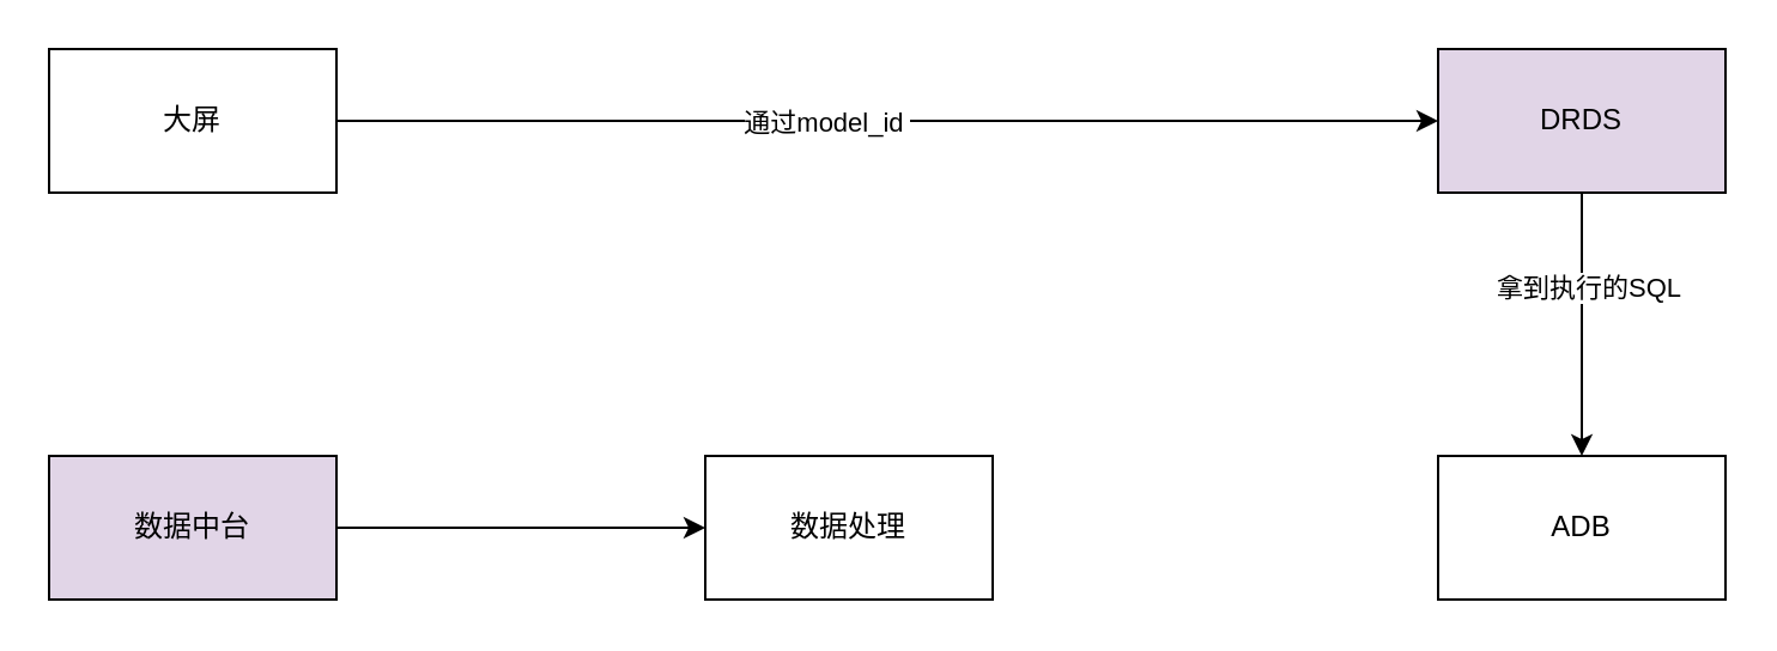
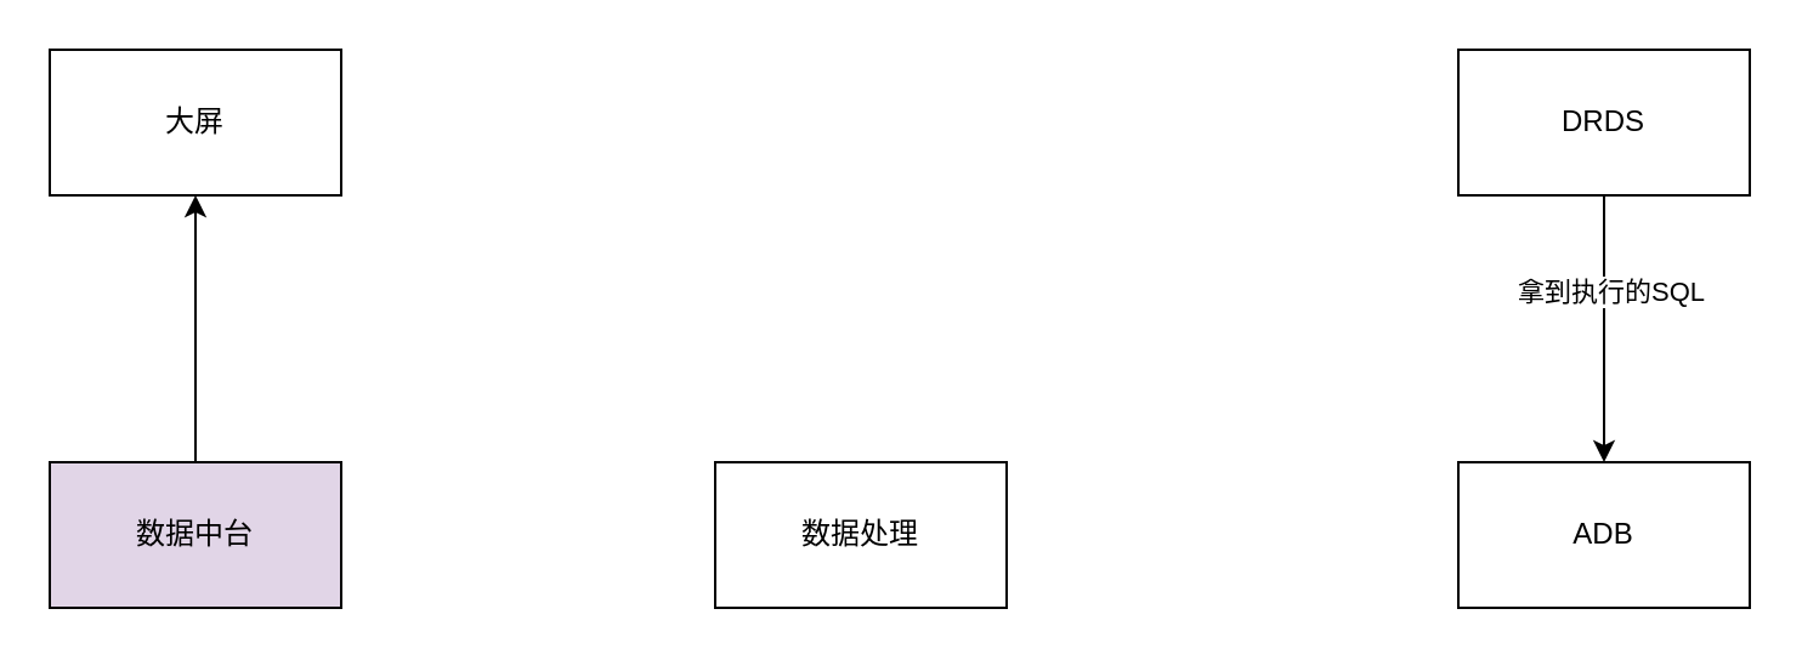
  <mxCell id="0" />
  <mxCell id="1" parent="0" />
- <mxCell id="2" value="" style="edgeStyle=orthogonalEdgeStyle;rounded=0;orthogonalLoop=1;jettySize=auto;html=1;" edge="1" parent="1" source="4" target="7"><mxGeometry relative="1" as="geometry" /></mxCell>
- <mxCell id="3" value="通过model_id&amp;nbsp;" style="edgeLabel;html=1;align=center;verticalAlign=middle;resizable=0;points=[];" vertex="1" connectable="0" parent="2"><mxGeometry x="-0.211" y="2" relative="1" as="geometry"><mxPoint x="23" y="2" as="offset" /></mxGeometry></mxCell>
  <mxCell id="4" value="大屏" style="rounded=0;whiteSpace=wrap;html=1;" vertex="1" parent="1"><mxGeometry x="20" y="20" width="120" height="60" as="geometry" /></mxCell>
  <mxCell id="5" value="" style="edgeStyle=orthogonalEdgeStyle;rounded=0;orthogonalLoop=1;jettySize=auto;html=1;" edge="1" parent="1" source="7" target="8"><mxGeometry relative="1" as="geometry" /></mxCell>
  <mxCell id="6" value="拿到执行的SQL" style="edgeLabel;html=1;align=center;verticalAlign=middle;resizable=0;points=[];" vertex="1" connectable="0" parent="5"><mxGeometry x="-0.29" y="2" relative="1" as="geometry"><mxPoint as="offset" /></mxGeometry></mxCell>
- <mxCell id="7" value="DRDS" style="whiteSpace=wrap;html=1;rounded=0;fillColor=#e1d5e7;" vertex="1" parent="1"><mxGeometry x="600" y="20" width="120" height="60" as="geometry" /></mxCell>
+ <mxCell id="7" value="DRDS" style="whiteSpace=wrap;html=1;rounded=0;" vertex="1" parent="1"><mxGeometry x="600" y="20" width="120" height="60" as="geometry" /></mxCell>
  <mxCell id="8" value="ADB" style="whiteSpace=wrap;html=1;rounded=0;" vertex="1" parent="1"><mxGeometry x="600" y="190" width="120" height="60" as="geometry" /></mxCell>
- <mxCell id="9" value="" style="edgeStyle=orthogonalEdgeStyle;rounded=0;orthogonalLoop=1;jettySize=auto;html=1;" edge="1" parent="1" source="10" target="11"><mxGeometry relative="1" as="geometry" /></mxCell>
+ <mxCell id="9" value="" style="edgeStyle=orthogonalEdgeStyle;rounded=0;orthogonalLoop=1;jettySize=auto;html=1;" edge="1" parent="1" source="10" target="4"><mxGeometry relative="1" as="geometry" /></mxCell>
  <mxCell id="10" value="数据中台" style="rounded=0;whiteSpace=wrap;html=1;fillColor=#e1d5e7;" vertex="1" parent="1"><mxGeometry x="20" y="190" width="120" height="60" as="geometry" /></mxCell>
  <mxCell id="11" value="数据处理" style="whiteSpace=wrap;html=1;rounded=0;" vertex="1" parent="1"><mxGeometry x="294" y="190" width="120" height="60" as="geometry" /></mxCell>
